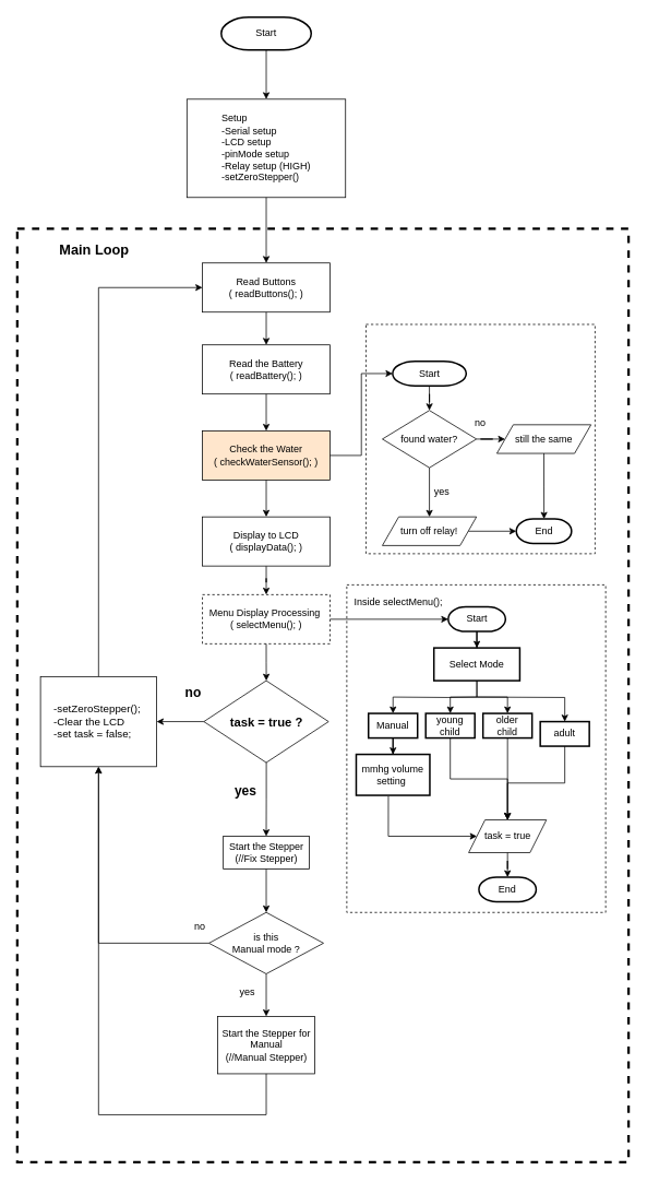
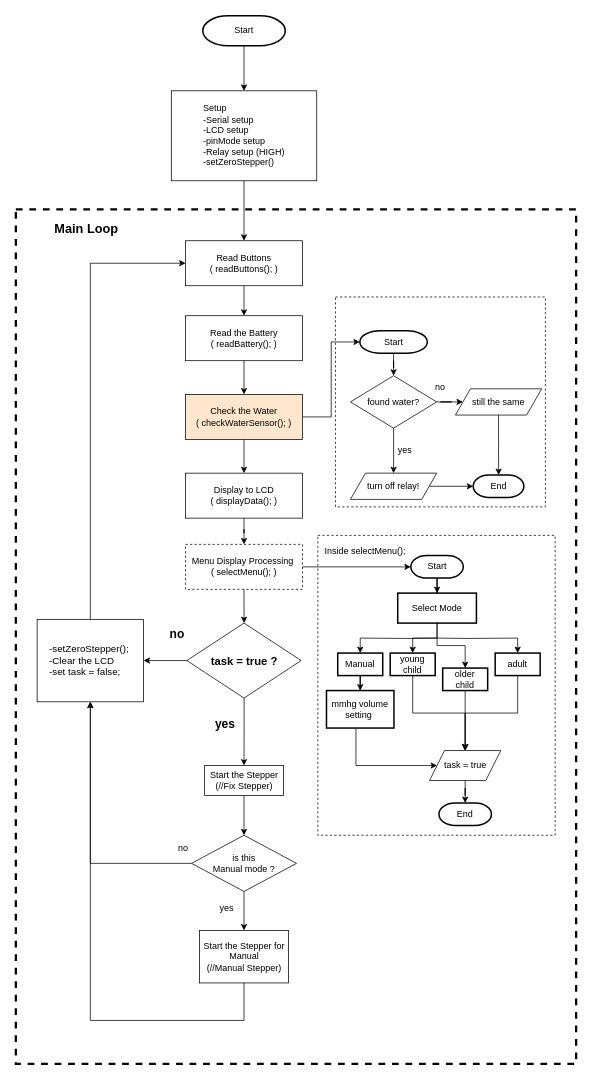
  <mxCell id="0" />
  <mxCell id="1" parent="0" />
  <mxCell id="2" value="" style="group" vertex="1" connectable="0" parent="1"><mxGeometry x="49" y="20" width="720" height="1400" as="geometry" /></mxCell>
  <mxCell id="3" value="" style="group" vertex="1" connectable="0" parent="2"><mxGeometry x="418" y="420" width="265" height="240" as="geometry" /></mxCell>
  <mxCell id="4" value="Start" style="strokeWidth=2;html=1;shape=mxgraph.flowchart.terminator;whiteSpace=wrap;" vertex="1" parent="3"><mxGeometry x="12.5" width="90" height="30" as="geometry" /></mxCell>
  <mxCell id="5" value="found water?" style="rhombus;whiteSpace=wrap;html=1;" vertex="1" parent="3"><mxGeometry y="60" width="115" height="70" as="geometry" /></mxCell>
  <mxCell id="6" value="" style="edgeStyle=orthogonalEdgeStyle;rounded=0;orthogonalLoop=1;jettySize=auto;html=1;" edge="1" parent="3" source="4" target="5"><mxGeometry relative="1" as="geometry" /></mxCell>
  <mxCell id="7" value="" style="edgeStyle=orthogonalEdgeStyle;rounded=0;orthogonalLoop=1;jettySize=auto;html=1;" edge="1" parent="3" source="8" target="13"><mxGeometry relative="1" as="geometry" /></mxCell>
  <mxCell id="8" value="turn off relay!" style="shape=parallelogram;perimeter=parallelogramPerimeter;whiteSpace=wrap;html=1;fixedSize=1;" vertex="1" parent="3"><mxGeometry y="190" width="115" height="35" as="geometry" /></mxCell>
  <mxCell id="9" value="" style="edgeStyle=orthogonalEdgeStyle;rounded=0;orthogonalLoop=1;jettySize=auto;html=1;" edge="1" parent="3" source="5" target="8"><mxGeometry relative="1" as="geometry" /></mxCell>
  <mxCell id="10" value="" style="edgeStyle=orthogonalEdgeStyle;rounded=0;orthogonalLoop=1;jettySize=auto;html=1;" edge="1" parent="3" source="11" target="13"><mxGeometry relative="1" as="geometry" /></mxCell>
  <mxCell id="11" value="still the same" style="shape=parallelogram;perimeter=parallelogramPerimeter;whiteSpace=wrap;html=1;fixedSize=1;" vertex="1" parent="3"><mxGeometry x="140" y="77.5" width="115" height="35" as="geometry" /></mxCell>
  <mxCell id="12" value="" style="edgeStyle=orthogonalEdgeStyle;rounded=0;orthogonalLoop=1;jettySize=auto;html=1;" edge="1" parent="3" source="5" target="11"><mxGeometry relative="1" as="geometry" /></mxCell>
  <mxCell id="13" value="End" style="strokeWidth=2;html=1;shape=mxgraph.flowchart.terminator;whiteSpace=wrap;" vertex="1" parent="3"><mxGeometry x="163.75" y="192.5" width="67.5" height="30" as="geometry" /></mxCell>
  <mxCell id="14" value="yes" style="text;html=1;strokeColor=none;fillColor=none;align=center;verticalAlign=middle;whiteSpace=wrap;rounded=0;" vertex="1" parent="3"><mxGeometry x="42.5" y="145" width="60" height="30" as="geometry" /></mxCell>
  <mxCell id="15" value="no" style="text;html=1;strokeColor=none;fillColor=none;align=center;verticalAlign=middle;whiteSpace=wrap;rounded=0;" vertex="1" parent="3"><mxGeometry x="90" y="60" width="60" height="30" as="geometry" /></mxCell>
  <mxCell id="16" value="" style="whiteSpace=wrap;html=1;aspect=fixed;fillColor=none;dashed=1;strokeWidth=1;" vertex="1" parent="3"><mxGeometry x="-20" y="-45" width="280" height="280" as="geometry" /></mxCell>
  <mxCell id="17" value="Start" style="strokeWidth=2;html=1;shape=mxgraph.flowchart.terminator;whiteSpace=wrap;" vertex="1" parent="2"><mxGeometry x="221" width="110" height="40" as="geometry" /></mxCell>
  <mxCell id="18" value="&lt;div style=&quot;text-align: left;&quot;&gt;&lt;span style=&quot;background-color: initial;&quot;&gt;Setup&lt;/span&gt;&lt;/div&gt;&lt;div style=&quot;text-align: left;&quot;&gt;&lt;span style=&quot;background-color: initial;&quot;&gt;-Serial setup&lt;/span&gt;&lt;/div&gt;&lt;div style=&quot;text-align: left;&quot;&gt;&lt;span style=&quot;background-color: initial;&quot;&gt;-LCD setup&lt;/span&gt;&lt;/div&gt;&lt;div style=&quot;text-align: left;&quot;&gt;&lt;span style=&quot;background-color: initial;&quot;&gt;-pinMode setup&lt;/span&gt;&lt;/div&gt;&lt;div style=&quot;text-align: left;&quot;&gt;&lt;span style=&quot;background-color: initial;&quot;&gt;-Relay setup (HIGH)&lt;/span&gt;&lt;/div&gt;&lt;div style=&quot;text-align: left;&quot;&gt;&lt;span style=&quot;background-color: initial;&quot;&gt;-setZeroStepper()&lt;/span&gt;&lt;/div&gt;" style="rounded=0;whiteSpace=wrap;html=1;" vertex="1" parent="2"><mxGeometry x="179" y="100" width="194" height="120" as="geometry" /></mxCell>
  <mxCell id="19" value="" style="edgeStyle=orthogonalEdgeStyle;rounded=0;orthogonalLoop=1;jettySize=auto;html=1;" edge="1" parent="2" source="17" target="18"><mxGeometry relative="1" as="geometry" /></mxCell>
  <mxCell id="20" value="Read Buttons&lt;br&gt;( readButtons(); )" style="rounded=0;whiteSpace=wrap;html=1;" vertex="1" parent="2"><mxGeometry x="198" y="300" width="156" height="60" as="geometry" /></mxCell>
  <mxCell id="21" value="" style="edgeStyle=orthogonalEdgeStyle;rounded=0;orthogonalLoop=1;jettySize=auto;html=1;" edge="1" parent="2" source="18" target="20"><mxGeometry relative="1" as="geometry" /></mxCell>
  <mxCell id="22" value="Read the Battery&lt;br&gt;( readBattery(); )" style="rounded=0;whiteSpace=wrap;html=1;" vertex="1" parent="2"><mxGeometry x="198" y="400" width="156" height="60" as="geometry" /></mxCell>
  <mxCell id="23" value="" style="edgeStyle=orthogonalEdgeStyle;rounded=0;orthogonalLoop=1;jettySize=auto;html=1;" edge="1" parent="2" source="20" target="22"><mxGeometry relative="1" as="geometry" /></mxCell>
  <mxCell id="24" value="Check the Water&lt;br&gt;( checkWaterSensor(); )" style="rounded=0;whiteSpace=wrap;html=1;fillColor=#ffe6cc;" vertex="1" parent="2"><mxGeometry x="198" y="505" width="156" height="60" as="geometry" /></mxCell>
  <mxCell id="25" value="" style="edgeStyle=orthogonalEdgeStyle;rounded=0;orthogonalLoop=1;jettySize=auto;html=1;" edge="1" parent="2" source="22" target="24"><mxGeometry relative="1" as="geometry" /></mxCell>
  <mxCell id="26" value="Menu Display Processing&amp;nbsp;&lt;br&gt;( selectMenu(); )" style="rounded=0;whiteSpace=wrap;html=1;dashed=1;" vertex="1" parent="2"><mxGeometry x="198" y="705" width="156" height="60" as="geometry" /></mxCell>
  <mxCell id="27" value="" style="edgeStyle=orthogonalEdgeStyle;rounded=0;orthogonalLoop=1;jettySize=auto;html=1;" edge="1" parent="2" source="28" target="26"><mxGeometry relative="1" as="geometry" /></mxCell>
  <mxCell id="28" value="Display to LCD&lt;br&gt;( displayData(); )" style="rounded=0;whiteSpace=wrap;html=1;" vertex="1" parent="2"><mxGeometry x="198" y="610" width="156" height="60" as="geometry" /></mxCell>
  <mxCell id="29" value="" style="edgeStyle=orthogonalEdgeStyle;rounded=0;orthogonalLoop=1;jettySize=auto;html=1;" edge="1" parent="2" source="24" target="28"><mxGeometry relative="1" as="geometry" /></mxCell>
  <mxCell id="30" style="edgeStyle=orthogonalEdgeStyle;rounded=0;orthogonalLoop=1;jettySize=auto;html=1;entryX=0;entryY=0.5;entryDx=0;entryDy=0;entryPerimeter=0;" edge="1" parent="2" source="24" target="4"><mxGeometry relative="1" as="geometry" /></mxCell>
  <mxCell id="31" value="Start" style="strokeWidth=2;html=1;shape=mxgraph.flowchart.terminator;whiteSpace=wrap;" vertex="1" parent="2"><mxGeometry x="498.5" y="720" width="70" height="30" as="geometry" /></mxCell>
  <mxCell id="32" style="edgeStyle=orthogonalEdgeStyle;rounded=0;orthogonalLoop=1;jettySize=auto;html=1;" edge="1" parent="2" source="26" target="31"><mxGeometry relative="1" as="geometry" /></mxCell>
  <mxCell id="33" style="edgeStyle=orthogonalEdgeStyle;rounded=0;orthogonalLoop=1;jettySize=auto;html=1;entryX=0.5;entryY=0;entryDx=0;entryDy=0;" edge="1" parent="2" target="37"><mxGeometry relative="1" as="geometry"><mxPoint x="534" y="830" as="sourcePoint" /></mxGeometry></mxCell>
  <mxCell id="34" style="edgeStyle=orthogonalEdgeStyle;rounded=0;orthogonalLoop=1;jettySize=auto;html=1;entryX=0.5;entryY=0;entryDx=0;entryDy=0;" edge="1" parent="2" target="42"><mxGeometry relative="1" as="geometry"><mxPoint x="534" y="830" as="sourcePoint" /></mxGeometry></mxCell>
  <mxCell id="35" value="Select Mode" style="whiteSpace=wrap;html=1;strokeWidth=2;" vertex="1" parent="2"><mxGeometry x="481" y="770" width="105" height="40" as="geometry" /></mxCell>
  <mxCell id="36" value="" style="edgeStyle=orthogonalEdgeStyle;rounded=0;orthogonalLoop=1;jettySize=auto;html=1;" edge="1" parent="2" source="31" target="35"><mxGeometry relative="1" as="geometry" /></mxCell>
  <mxCell id="37" value="Manual" style="whiteSpace=wrap;html=1;strokeWidth=2;" vertex="1" parent="2"><mxGeometry x="401" y="850" width="60" height="30" as="geometry" /></mxCell>
  <mxCell id="38" value="young child" style="whiteSpace=wrap;html=1;strokeWidth=2;" vertex="1" parent="2"><mxGeometry x="471" y="850" width="60" height="30" as="geometry" /></mxCell>
  <mxCell id="39" style="edgeStyle=orthogonalEdgeStyle;rounded=0;orthogonalLoop=1;jettySize=auto;html=1;" edge="1" parent="2" source="35" target="38"><mxGeometry relative="1" as="geometry" /></mxCell>
- <mxCell id="40" value="older &lt;br&gt;child" style="whiteSpace=wrap;html=1;strokeWidth=2;" vertex="1" parent="2"><mxGeometry x="541" y="850" width="60" height="30" as="geometry" /></mxCell>
+ <mxCell id="40" value="older &lt;br&gt;child" style="whiteSpace=wrap;html=1;strokeWidth=2;" vertex="1" parent="2"><mxGeometry x="541" y="870" width="60" height="30" as="geometry" /></mxCell>
  <mxCell id="41" style="edgeStyle=orthogonalEdgeStyle;rounded=0;orthogonalLoop=1;jettySize=auto;html=1;entryX=0.5;entryY=0;entryDx=0;entryDy=0;" edge="1" parent="2" source="35" target="40"><mxGeometry relative="1" as="geometry" /></mxCell>
- <mxCell id="42" value="adult" style="whiteSpace=wrap;html=1;strokeWidth=2;" vertex="1" parent="2"><mxGeometry x="611" y="860" width="60" height="30" as="geometry" /></mxCell>
+ <mxCell id="42" value="adult" style="whiteSpace=wrap;html=1;strokeWidth=2;" vertex="1" parent="2"><mxGeometry x="611" y="850" width="60" height="30" as="geometry" /></mxCell>
  <mxCell id="43" value="mmhg volume &lt;br&gt;setting&amp;nbsp;" style="whiteSpace=wrap;html=1;strokeWidth=2;" vertex="1" parent="2"><mxGeometry x="386" y="900" width="90" height="50" as="geometry" /></mxCell>
  <mxCell id="44" value="" style="edgeStyle=orthogonalEdgeStyle;rounded=0;orthogonalLoop=1;jettySize=auto;html=1;" edge="1" parent="2" source="37" target="43"><mxGeometry relative="1" as="geometry" /></mxCell>
  <mxCell id="45" value="task = true" style="shape=parallelogram;perimeter=parallelogramPerimeter;whiteSpace=wrap;html=1;fixedSize=1;" vertex="1" parent="2"><mxGeometry x="523.5" y="980" width="95" height="40" as="geometry" /></mxCell>
  <mxCell id="46" style="edgeStyle=orthogonalEdgeStyle;rounded=0;orthogonalLoop=1;jettySize=auto;html=1;" edge="1" parent="2" source="38" target="45"><mxGeometry relative="1" as="geometry" /></mxCell>
  <mxCell id="47" style="edgeStyle=orthogonalEdgeStyle;rounded=0;orthogonalLoop=1;jettySize=auto;html=1;" edge="1" parent="2" source="40" target="45"><mxGeometry relative="1" as="geometry" /></mxCell>
  <mxCell id="48" style="edgeStyle=orthogonalEdgeStyle;rounded=0;orthogonalLoop=1;jettySize=auto;html=1;" edge="1" parent="2" source="42" target="45"><mxGeometry relative="1" as="geometry" /></mxCell>
  <mxCell id="49" style="edgeStyle=orthogonalEdgeStyle;rounded=0;orthogonalLoop=1;jettySize=auto;html=1;exitX=0.437;exitY=1.02;exitDx=0;exitDy=0;exitPerimeter=0;entryX=0;entryY=0.5;entryDx=0;entryDy=0;" edge="1" parent="2" source="43" target="45"><mxGeometry relative="1" as="geometry"><Array as="points"><mxPoint x="425" y="1000" /></Array></mxGeometry></mxCell>
  <mxCell id="50" value="End" style="strokeWidth=2;html=1;shape=mxgraph.flowchart.terminator;whiteSpace=wrap;" vertex="1" parent="2"><mxGeometry x="536" y="1050" width="70" height="30" as="geometry" /></mxCell>
  <mxCell id="51" value="" style="edgeStyle=orthogonalEdgeStyle;rounded=0;orthogonalLoop=1;jettySize=auto;html=1;" edge="1" parent="2" source="45" target="50"><mxGeometry relative="1" as="geometry" /></mxCell>
  <mxCell id="52" value="" style="rounded=0;whiteSpace=wrap;html=1;fillColor=none;dashed=1;" vertex="1" parent="2"><mxGeometry x="374.5" y="693" width="316.5" height="400" as="geometry" /></mxCell>
  <mxCell id="53" value="Inside selectMenu();" style="text;html=1;strokeColor=none;fillColor=none;align=center;verticalAlign=middle;whiteSpace=wrap;rounded=0;" vertex="1" parent="2"><mxGeometry x="373" y="700" width="130" height="30" as="geometry" /></mxCell>
  <mxCell id="54" value="&lt;font style=&quot;font-size: 15px;&quot;&gt;&lt;b&gt;task = true ?&lt;/b&gt;&lt;/font&gt;" style="rhombus;whiteSpace=wrap;html=1;" vertex="1" parent="2"><mxGeometry x="199.75" y="810" width="152.5" height="100" as="geometry" /></mxCell>
  <mxCell id="55" value="" style="edgeStyle=orthogonalEdgeStyle;rounded=0;orthogonalLoop=1;jettySize=auto;html=1;" edge="1" parent="2" source="26" target="54"><mxGeometry relative="1" as="geometry" /></mxCell>
  <mxCell id="56" value="Start the Stepper&lt;br&gt;(//Fix Stepper)" style="whiteSpace=wrap;html=1;" vertex="1" parent="2"><mxGeometry x="223.5" y="1000" width="105" height="40" as="geometry" /></mxCell>
  <mxCell id="57" value="" style="edgeStyle=orthogonalEdgeStyle;rounded=0;orthogonalLoop=1;jettySize=auto;html=1;" edge="1" parent="2" source="54" target="56"><mxGeometry relative="1" as="geometry" /></mxCell>
  <mxCell id="58" value="Start the Stepper for Manual&lt;br&gt;(//Manual Stepper)" style="whiteSpace=wrap;html=1;" vertex="1" parent="2"><mxGeometry x="216.63" y="1220" width="118.75" height="70" as="geometry" /></mxCell>
  <mxCell id="59" value="" style="edgeStyle=orthogonalEdgeStyle;rounded=0;orthogonalLoop=1;jettySize=auto;html=1;" edge="1" parent="2" source="60" target="58"><mxGeometry relative="1" as="geometry" /></mxCell>
  <mxCell id="60" value="is this &lt;br&gt;Manual mode ?" style="rhombus;whiteSpace=wrap;html=1;" vertex="1" parent="2"><mxGeometry x="206" y="1093" width="140" height="75" as="geometry" /></mxCell>
  <mxCell id="61" value="" style="edgeStyle=orthogonalEdgeStyle;rounded=0;orthogonalLoop=1;jettySize=auto;html=1;" edge="1" parent="2" source="56" target="60"><mxGeometry relative="1" as="geometry" /></mxCell>
  <mxCell id="62" style="edgeStyle=orthogonalEdgeStyle;rounded=0;orthogonalLoop=1;jettySize=auto;html=1;" edge="1" parent="2" source="63" target="20"><mxGeometry relative="1" as="geometry"><Array as="points"><mxPoint x="71" y="330" /></Array></mxGeometry></mxCell>
  <mxCell id="63" value="&lt;font style=&quot;font-size: 13px;&quot;&gt;&amp;nbsp; &amp;nbsp; -setZeroStepper();&lt;br&gt;&amp;nbsp; &amp;nbsp; -Clear the LCD&lt;br&gt;&amp;nbsp; &amp;nbsp; -set task = false;&lt;/font&gt;" style="whiteSpace=wrap;html=1;align=left;" vertex="1" parent="2"><mxGeometry y="805" width="142" height="110" as="geometry" /></mxCell>
  <mxCell id="64" style="edgeStyle=orthogonalEdgeStyle;rounded=0;orthogonalLoop=1;jettySize=auto;html=1;entryX=1;entryY=0.5;entryDx=0;entryDy=0;" edge="1" parent="2" source="54" target="63"><mxGeometry relative="1" as="geometry" /></mxCell>
  <mxCell id="65" style="edgeStyle=orthogonalEdgeStyle;rounded=0;orthogonalLoop=1;jettySize=auto;html=1;exitX=0.5;exitY=1;exitDx=0;exitDy=0;" edge="1" parent="2" source="58" target="63"><mxGeometry relative="1" as="geometry"><Array as="points"><mxPoint x="276" y="1340" /><mxPoint x="71" y="1340" /></Array></mxGeometry></mxCell>
  <mxCell id="66" style="edgeStyle=orthogonalEdgeStyle;rounded=0;orthogonalLoop=1;jettySize=auto;html=1;" edge="1" parent="2" source="60" target="63"><mxGeometry relative="1" as="geometry" /></mxCell>
  <mxCell id="67" value="yes" style="text;html=1;strokeColor=none;fillColor=none;align=center;verticalAlign=middle;whiteSpace=wrap;rounded=0;" vertex="1" parent="2"><mxGeometry x="223" y="1176" width="60" height="30" as="geometry" /></mxCell>
  <mxCell id="68" value="no" style="text;html=1;strokeColor=none;fillColor=none;align=center;verticalAlign=middle;whiteSpace=wrap;rounded=0;" vertex="1" parent="2"><mxGeometry x="164.5" y="1096" width="60" height="30" as="geometry" /></mxCell>
  <mxCell id="69" value="&lt;b&gt;&lt;font style=&quot;font-size: 16px;&quot;&gt;yes&lt;/font&gt;&lt;/b&gt;" style="text;html=1;strokeColor=none;fillColor=none;align=center;verticalAlign=middle;whiteSpace=wrap;rounded=0;" vertex="1" parent="2"><mxGeometry x="221" y="930" width="60" height="30" as="geometry" /></mxCell>
  <mxCell id="70" value="&lt;b&gt;&lt;font style=&quot;font-size: 16px;&quot;&gt;no&lt;/font&gt;&lt;/b&gt;" style="text;html=1;strokeColor=none;fillColor=none;align=center;verticalAlign=middle;whiteSpace=wrap;rounded=0;" vertex="1" parent="2"><mxGeometry x="156.63" y="810" width="60" height="30" as="geometry" /></mxCell>
  <mxCell id="71" value="" style="rounded=0;whiteSpace=wrap;html=1;strokeWidth=3;dashed=1;fillColor=none;" vertex="1" parent="2"><mxGeometry x="-28.37" y="258" width="747.37" height="1140" as="geometry" /></mxCell>
  <mxCell id="72" value="&lt;b&gt;&lt;font style=&quot;font-size: 17px;&quot;&gt;Main Loop&lt;/font&gt;&lt;/b&gt;" style="text;html=1;strokeColor=none;fillColor=none;align=center;verticalAlign=middle;whiteSpace=wrap;rounded=0;" vertex="1" parent="2"><mxGeometry y="270" width="132" height="30" as="geometry" /></mxCell>
